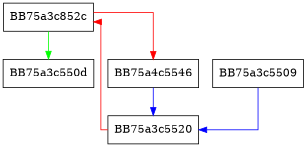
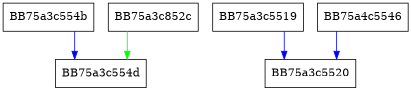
  digraph {
    splines=ortho
    node [shape=box]
    edge [color=blue]
-   BB75a3c554d [label=BB75a3c550d]
-   BB75a3c5519 [label=BB75a3c5509]
+   BB75a3c554b
+   BB75a3c554d
+   BB75a3c5519
    BB75a3c5520
    n5 [label=BB75a3c852c]
    n6 [label=BB75a4c5546]
+   BB75a3c554b -> BB75a3c554d
    BB75a3c5519 -> BB75a3c5520
-   BB75a3c5520 -> n5 [color=red]
    n5 -> BB75a3c554d [color=green]
-   n5 -> n6 [color=red]
    n6 -> BB75a3c5520
  }
